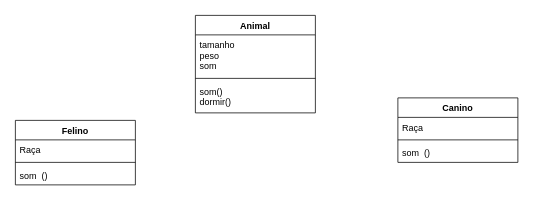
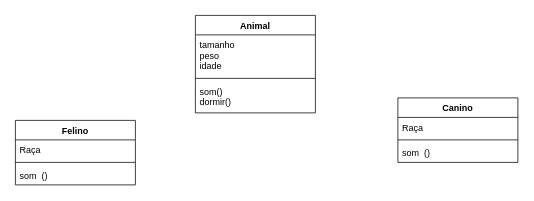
  <mxCell id="0" />
  <mxCell id="1" parent="0" />
  <mxCell id="2" value="Animal" style="swimlane;fontStyle=1;align=center;verticalAlign=top;childLayout=stackLayout;horizontal=1;startSize=26;horizontalStack=0;resizeParent=1;resizeParentMax=0;resizeLast=0;collapsible=1;marginBottom=0;" vertex="1" parent="1"><mxGeometry x="260" y="20" width="160" height="130" as="geometry" /></mxCell>
- <mxCell id="3" value="tamanho&#10;peso&#10;som" style="text;strokeColor=none;fillColor=none;align=left;verticalAlign=top;spacingLeft=4;spacingRight=4;overflow=hidden;rotatable=0;points=[[0,0.5],[1,0.5]];portConstraint=eastwest;" vertex="1" parent="2"><mxGeometry y="26" width="160" height="54" as="geometry" /></mxCell>
+ <mxCell id="3" value="tamanho&#10;peso&#10;idade" style="text;strokeColor=none;fillColor=none;align=left;verticalAlign=top;spacingLeft=4;spacingRight=4;overflow=hidden;rotatable=0;points=[[0,0.5],[1,0.5]];portConstraint=eastwest;" vertex="1" parent="2"><mxGeometry y="26" width="160" height="54" as="geometry" /></mxCell>
  <mxCell id="4" value="" style="line;strokeWidth=1;fillColor=none;align=left;verticalAlign=middle;spacingTop=-1;spacingLeft=3;spacingRight=3;rotatable=0;labelPosition=right;points=[];portConstraint=eastwest;" vertex="1" parent="2"><mxGeometry y="80" width="160" height="8" as="geometry" /></mxCell>
  <mxCell id="5" value="som()&#10;dormir()" style="text;strokeColor=none;fillColor=none;align=left;verticalAlign=top;spacingLeft=4;spacingRight=4;overflow=hidden;rotatable=0;points=[[0,0.5],[1,0.5]];portConstraint=eastwest;" vertex="1" parent="2"><mxGeometry y="88" width="160" height="42" as="geometry" /></mxCell>
  <mxCell id="6" value="Canino" style="swimlane;fontStyle=1;align=center;verticalAlign=top;childLayout=stackLayout;horizontal=1;startSize=26;horizontalStack=0;resizeParent=1;resizeParentMax=0;resizeLast=0;collapsible=1;marginBottom=0;" vertex="1" parent="1"><mxGeometry x="530" y="130" width="160" height="86" as="geometry" /></mxCell>
  <mxCell id="7" value="Raça" style="text;strokeColor=none;fillColor=none;align=left;verticalAlign=top;spacingLeft=4;spacingRight=4;overflow=hidden;rotatable=0;points=[[0,0.5],[1,0.5]];portConstraint=eastwest;" vertex="1" parent="6"><mxGeometry y="26" width="160" height="26" as="geometry" /></mxCell>
  <mxCell id="8" value="" style="line;strokeWidth=1;fillColor=none;align=left;verticalAlign=middle;spacingTop=-1;spacingLeft=3;spacingRight=3;rotatable=0;labelPosition=right;points=[];portConstraint=eastwest;" vertex="1" parent="6"><mxGeometry y="52" width="160" height="8" as="geometry" /></mxCell>
  <mxCell id="9" value="som  ()" style="text;strokeColor=none;fillColor=none;align=left;verticalAlign=top;spacingLeft=4;spacingRight=4;overflow=hidden;rotatable=0;points=[[0,0.5],[1,0.5]];portConstraint=eastwest;" vertex="1" parent="6"><mxGeometry y="60" width="160" height="26" as="geometry" /></mxCell>
  <mxCell id="10" value="Felino" style="swimlane;fontStyle=1;align=center;verticalAlign=top;childLayout=stackLayout;horizontal=1;startSize=26;horizontalStack=0;resizeParent=1;resizeParentMax=0;resizeLast=0;collapsible=1;marginBottom=0;" vertex="1" parent="1"><mxGeometry x="20" y="160" width="160" height="86" as="geometry" /></mxCell>
  <mxCell id="11" value="Raça" style="text;strokeColor=none;fillColor=none;align=left;verticalAlign=top;spacingLeft=4;spacingRight=4;overflow=hidden;rotatable=0;points=[[0,0.5],[1,0.5]];portConstraint=eastwest;" vertex="1" parent="10"><mxGeometry y="26" width="160" height="26" as="geometry" /></mxCell>
  <mxCell id="12" value="" style="line;strokeWidth=1;fillColor=none;align=left;verticalAlign=middle;spacingTop=-1;spacingLeft=3;spacingRight=3;rotatable=0;labelPosition=right;points=[];portConstraint=eastwest;" vertex="1" parent="10"><mxGeometry y="52" width="160" height="8" as="geometry" /></mxCell>
  <mxCell id="13" value="som  ()" style="text;strokeColor=none;fillColor=none;align=left;verticalAlign=top;spacingLeft=4;spacingRight=4;overflow=hidden;rotatable=0;points=[[0,0.5],[1,0.5]];portConstraint=eastwest;" vertex="1" parent="10"><mxGeometry y="60" width="160" height="26" as="geometry" /></mxCell>
